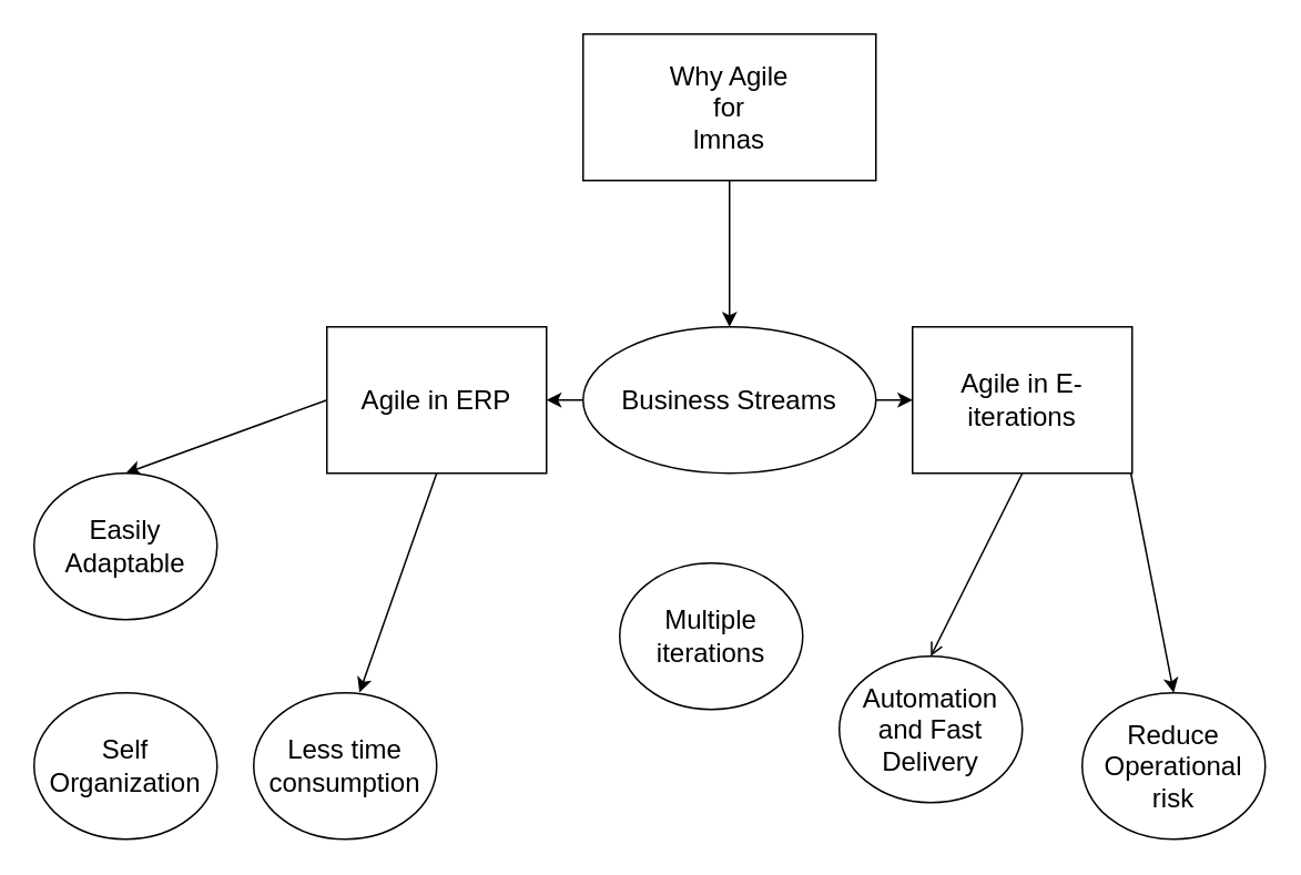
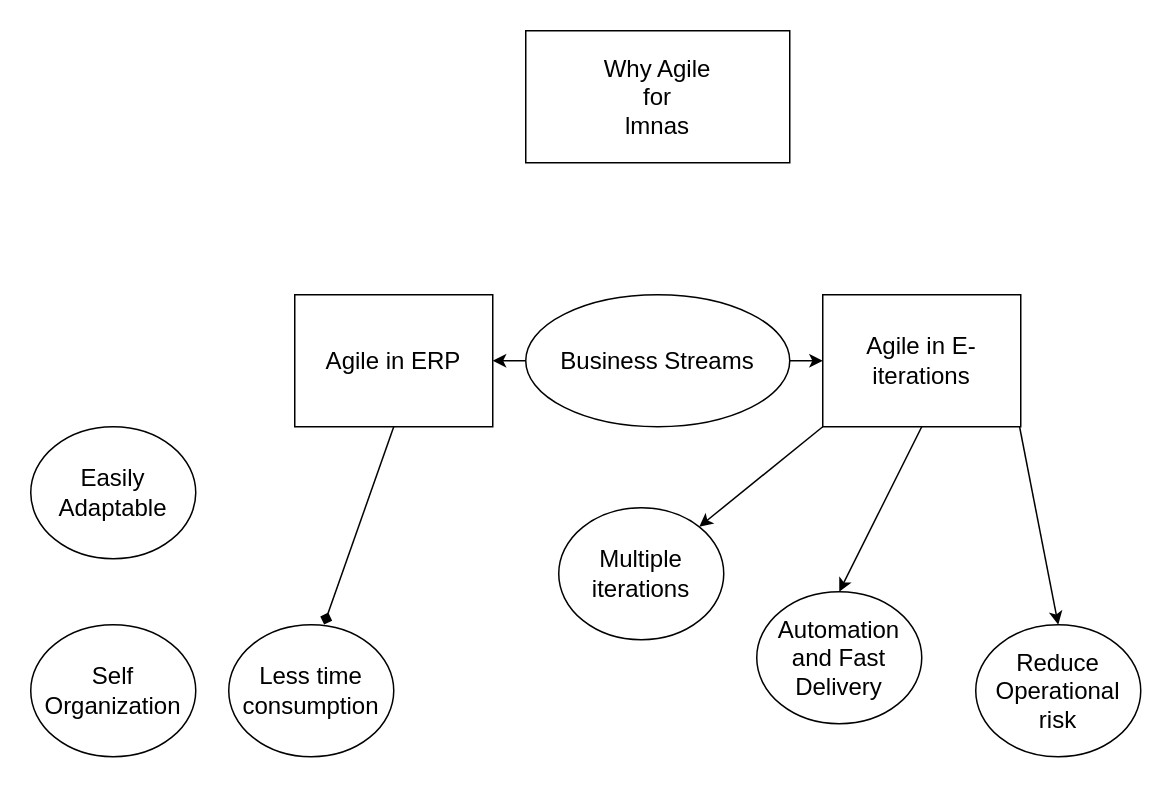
  <mxCell id="0" />
  <mxCell id="1" parent="0" />
- <mxCell id="2" value="" style="edgeStyle=none;html=1;fontSize=16;" edge="1" parent="1" source="3" target="6"><mxGeometry relative="1" as="geometry" /></mxCell>
  <mxCell id="3" value="Why Agile&lt;br&gt;for&lt;br&gt;lmnas" style="whiteSpace=wrap;html=1;fontSize=16;" vertex="1" parent="1"><mxGeometry x="350" width="176" height="88" as="geometry" y="20" /></mxCell>
  <mxCell id="4" value="" style="edgeStyle=none;html=1;fontSize=16;" edge="1" parent="1" source="6" target="13"><mxGeometry relative="1" as="geometry" /></mxCell>
  <mxCell id="5" value="" style="edgeStyle=none;html=1;fontSize=16;" edge="1" parent="1" source="6" target="10"><mxGeometry relative="1" as="geometry" /></mxCell>
  <mxCell id="6" value="Business Streams" style="ellipse;whiteSpace=wrap;html=1;fontSize=16;" vertex="1" parent="1"><mxGeometry x="350" y="196" width="176" height="88" as="geometry" /></mxCell>
  <mxCell id="7" style="edgeStyle=none;html=1;exitX=1;exitY=1;exitDx=0;exitDy=0;fontSize=16;entryX=0.5;entryY=0;entryDx=0;entryDy=0;" edge="1" parent="1" target="18"><mxGeometry relative="1" as="geometry"><mxPoint x="702" y="394" as="targetPoint" /><mxPoint x="679.216" y="284.003" as="sourcePoint" /></mxGeometry></mxCell>
- <mxCell id="8" style="edgeStyle=none;html=1;exitX=0.5;exitY=1;exitDx=0;exitDy=0;fontSize=16;entryX=0.578;entryY=-0.002;entryDx=0;entryDy=0;entryPerimeter=0;" edge="1" parent="1" source="10" target="14"><mxGeometry relative="1" as="geometry"><mxPoint x="262" y="306" as="targetPoint" /></mxGeometry></mxCell>
- <mxCell id="9" style="edgeStyle=none;html=1;exitX=0;exitY=0.5;exitDx=0;exitDy=0;entryX=0.5;entryY=0;entryDx=0;entryDy=0;fontSize=16;" edge="1" parent="1" source="10" target="15"><mxGeometry relative="1" as="geometry" /></mxCell>
+ <mxCell id="8" style="edgeStyle=none;html=1;exitX=0.5;exitY=1;exitDx=0;exitDy=0;fontSize=16;entryX=0.578;entryY=-0.002;entryDx=0;entryDy=0;entryPerimeter=0;endArrow=diamond;" edge="1" parent="1" source="10" target="14"><mxGeometry relative="1" as="geometry"><mxPoint x="262" y="306" as="targetPoint" /></mxGeometry></mxCell>
  <mxCell id="10" value="Agile in ERP" style="whiteSpace=wrap;html=1;fontSize=16;" vertex="1" parent="1"><mxGeometry x="196" y="196" width="132" height="88" as="geometry" /></mxCell>
- <mxCell id="11" style="edgeStyle=none;html=1;exitX=0.5;exitY=1;exitDx=0;exitDy=0;fontSize=16;entryX=0.5;entryY=0;entryDx=0;entryDy=0;endArrow=open;" edge="1" parent="1" source="13" target="19"><mxGeometry relative="1" as="geometry"><mxPoint x="614" y="306" as="targetPoint" /></mxGeometry></mxCell>
+ <mxCell id="11" style="edgeStyle=none;html=1;exitX=0.5;exitY=1;exitDx=0;exitDy=0;fontSize=16;entryX=0.5;entryY=0;entryDx=0;entryDy=0;" edge="1" parent="1" source="13" target="19"><mxGeometry relative="1" as="geometry"><mxPoint x="614" y="306" as="targetPoint" /></mxGeometry></mxCell>
+ <mxCell id="12" style="edgeStyle=none;html=1;exitX=0;exitY=1;exitDx=0;exitDy=0;fontSize=16;" edge="1" parent="1" source="13" target="17"><mxGeometry relative="1" as="geometry" /></mxCell>
  <mxCell id="13" value="Agile in E-iterations" style="whiteSpace=wrap;html=1;fontSize=16;" vertex="1" parent="1"><mxGeometry x="548" y="196" width="132" height="88" as="geometry" /></mxCell>
  <mxCell id="14" value="Less time consumption" style="ellipse;whiteSpace=wrap;html=1;fontSize=16;" vertex="1" parent="1"><mxGeometry x="152" y="416" width="110" height="88" as="geometry" /></mxCell>
  <mxCell id="15" value="Easily Adaptable" style="ellipse;whiteSpace=wrap;html=1;fontSize=16;" vertex="1" parent="1"><mxGeometry x="20" y="284" width="110" height="88" as="geometry" /></mxCell>
  <mxCell id="16" value="Self Organization" style="ellipse;whiteSpace=wrap;html=1;fontSize=16;" vertex="1" parent="1"><mxGeometry x="20" y="416" width="110" height="88" as="geometry" /></mxCell>
  <mxCell id="17" value="Multiple iterations" style="ellipse;whiteSpace=wrap;html=1;fontSize=16;" vertex="1" parent="1"><mxGeometry x="372" y="338" width="110" height="88" as="geometry" /></mxCell>
  <mxCell id="18" value="Reduce Operational risk" style="ellipse;whiteSpace=wrap;html=1;fontSize=16;" vertex="1" parent="1"><mxGeometry x="650" y="416" width="110" height="88" as="geometry" /></mxCell>
  <mxCell id="19" value="Automation and Fast Delivery" style="ellipse;whiteSpace=wrap;html=1;fontSize=16;" vertex="1" parent="1"><mxGeometry x="504" y="394" width="110" height="88" as="geometry" /></mxCell>
